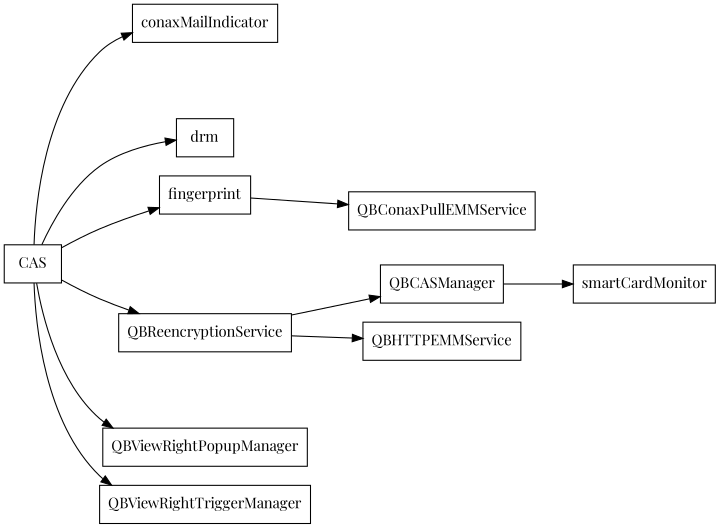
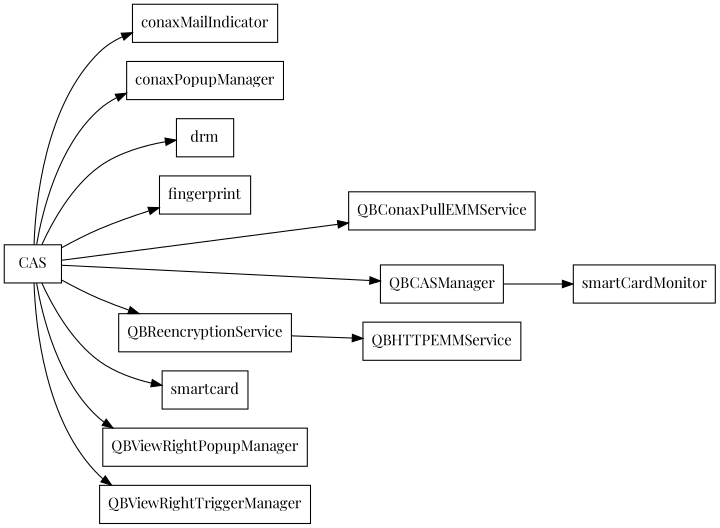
  digraph {
    fontname="Playfair Display"
    rankdir=LR
    node [fontname="Playfair Display" shape=box]
    edge [fontname="Playfair Display"]
    n1 [label=CAS root=true]
    conaxMailIndicator
+   conaxPopupManager
    drm
    fingerprint
    QBCASManager
    QBConaxPullEMMService
    QBReencryptionService
+   smartcard
    QBViewRightPopupManager
    QBViewRightTriggerManager
    smartCardMonitor
    QBHTTPEMMService
    n1 -> conaxMailIndicator
+   n1 -> conaxPopupManager
    n1 -> drm
    n1 -> fingerprint
-   QBReencryptionService -> QBCASManager
-   fingerprint -> QBConaxPullEMMService
+   n1 -> QBCASManager
+   n1 -> QBConaxPullEMMService
    n1 -> QBReencryptionService
+   n1 -> smartcard
    n1 -> QBViewRightPopupManager
    n1 -> QBViewRightTriggerManager
    QBCASManager -> smartCardMonitor
    QBReencryptionService -> QBHTTPEMMService
  }
